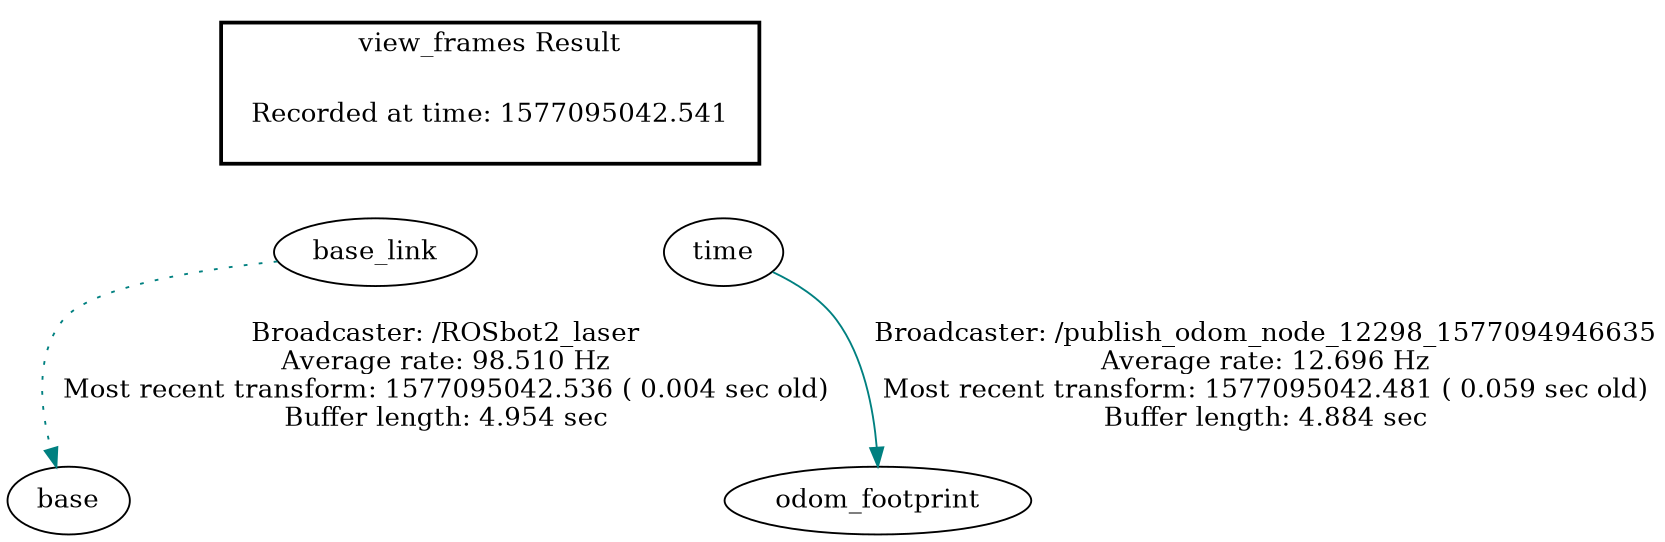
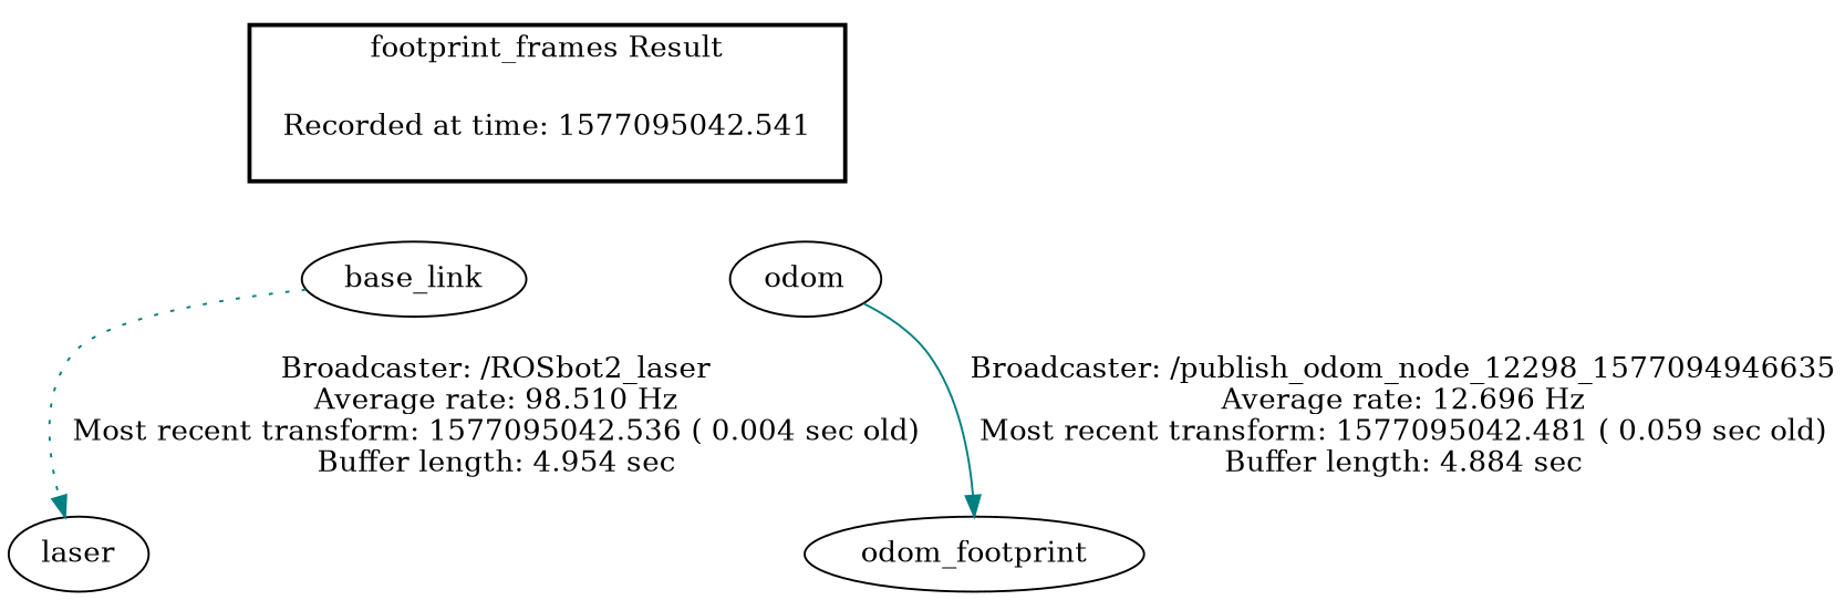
  digraph {
    edge [style=invis]
    "Recorded at time: 1577095042.541" [shape=plaintext]
    base_link
-   odom [label=time]
-   laser [label=base]
+   odom
+   laser
    n5 [label=odom_footprint]
    subgraph cluster_1 {
      color=black
-     label="view_frames Result"
+     label="footprint_frames Result"
      style=bold
      "Recorded at time: 1577095042.541"
    }
    "Recorded at time: 1577095042.541" -> base_link
    "Recorded at time: 1577095042.541" -> odom
    base_link -> laser [color=teal label="Broadcaster: /ROSbot2_laser\nAverage rate: 98.510 Hz\nMost recent transform: 1577095042.536 ( 0.004 sec old)\nBuffer length: 4.954 sec\n" style=dotted]
    odom -> n5 [color=teal label="Broadcaster: /publish_odom_node_12298_1577094946635\nAverage rate: 12.696 Hz\nMost recent transform: 1577095042.481 ( 0.059 sec old)\nBuffer length: 4.884 sec\n" style=solid]
  }
